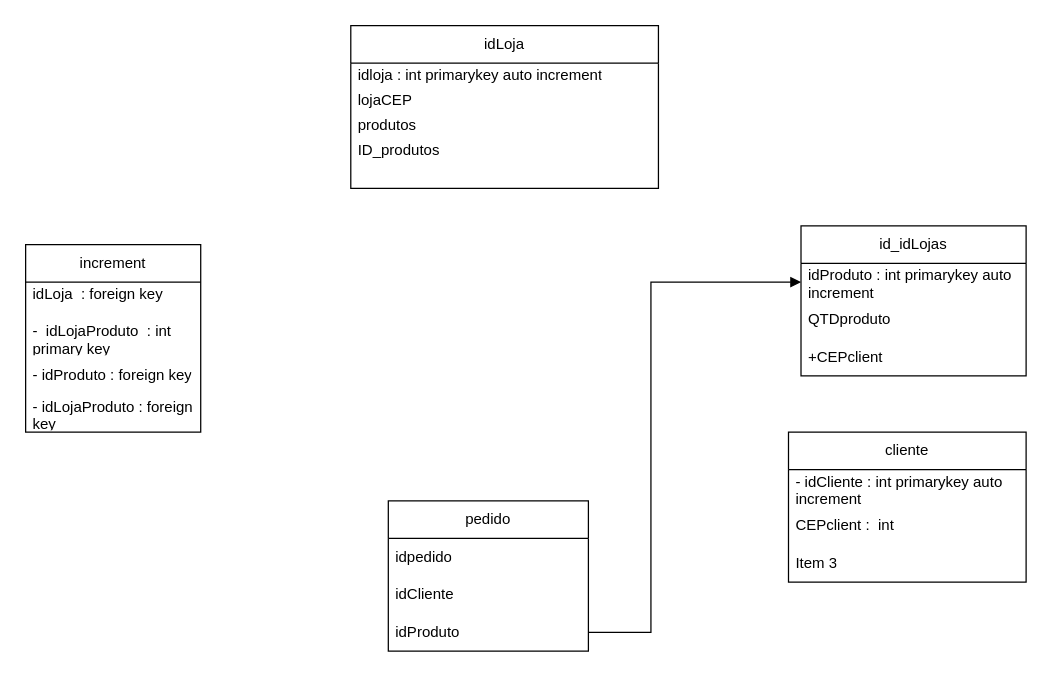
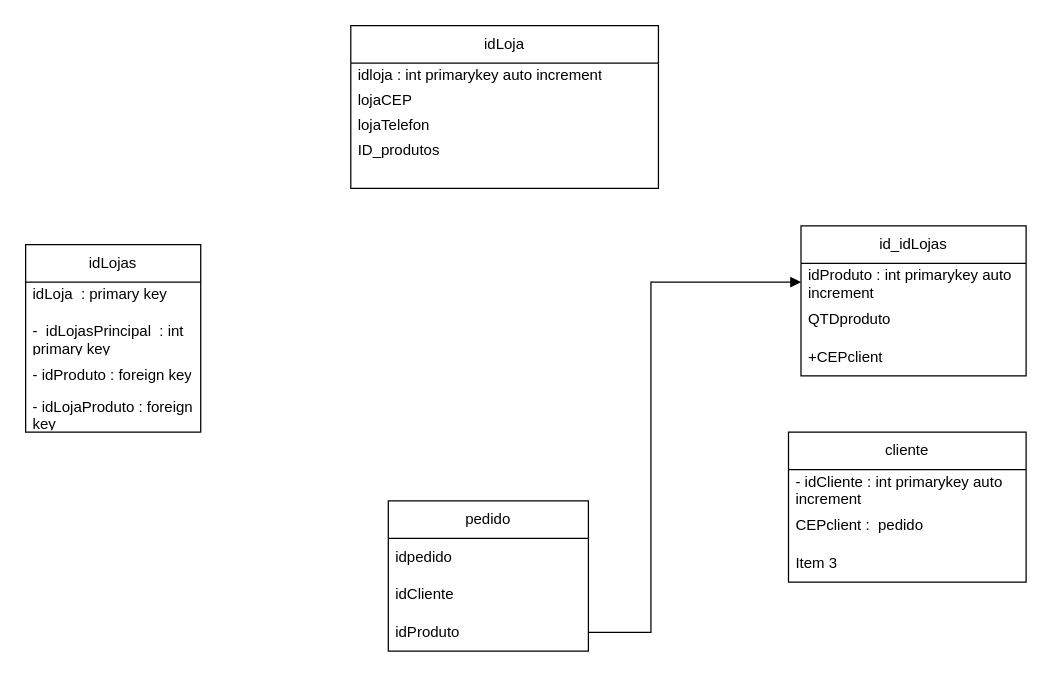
  <mxCell id="0" />
  <mxCell id="1" parent="0" />
- <mxCell id="2" value="increment" style="swimlane;fontStyle=0;childLayout=stackLayout;horizontal=1;startSize=30;horizontalStack=0;resizeParent=1;resizeParentMax=0;resizeLast=0;collapsible=1;marginBottom=0;whiteSpace=wrap;html=1;" vertex="1" parent="1"><mxGeometry x="20" y="195" width="140" height="150" as="geometry" /></mxCell>
- <mxCell id="3" value="idLoja&amp;nbsp; : foreign key&amp;nbsp;&lt;div&gt;&amp;nbsp;&lt;/div&gt;" style="text;strokeColor=none;fillColor=none;align=left;verticalAlign=middle;spacingLeft=4;spacingRight=4;overflow=hidden;points=[[0,0.5],[1,0.5]];portConstraint=eastwest;rotatable=0;whiteSpace=wrap;html=1;" vertex="1" parent="2"><mxGeometry y="30" width="140" height="30" as="geometry" /></mxCell>
- <mxCell id="4" value="-&amp;nbsp; idLojaProduto&amp;nbsp; : int primary key" style="text;strokeColor=none;fillColor=none;align=left;verticalAlign=middle;spacingLeft=4;spacingRight=4;overflow=hidden;points=[[0,0.5],[1,0.5]];portConstraint=eastwest;rotatable=0;whiteSpace=wrap;html=1;" vertex="1" parent="2"><mxGeometry y="60" width="140" height="30" as="geometry" /></mxCell>
+ <mxCell id="2" value="idLojas" style="swimlane;fontStyle=0;childLayout=stackLayout;horizontal=1;startSize=30;horizontalStack=0;resizeParent=1;resizeParentMax=0;resizeLast=0;collapsible=1;marginBottom=0;whiteSpace=wrap;html=1;" vertex="1" parent="1"><mxGeometry x="20" y="195" width="140" height="150" as="geometry" /></mxCell>
+ <mxCell id="3" value="idLoja&amp;nbsp; : primary key&amp;nbsp;&lt;div&gt;&amp;nbsp;&lt;/div&gt;" style="text;strokeColor=none;fillColor=none;align=left;verticalAlign=middle;spacingLeft=4;spacingRight=4;overflow=hidden;points=[[0,0.5],[1,0.5]];portConstraint=eastwest;rotatable=0;whiteSpace=wrap;html=1;" vertex="1" parent="2"><mxGeometry y="30" width="140" height="30" as="geometry" /></mxCell>
+ <mxCell id="4" value="-&amp;nbsp; idLojasPrincipal&amp;nbsp; : int primary key" style="text;strokeColor=none;fillColor=none;align=left;verticalAlign=middle;spacingLeft=4;spacingRight=4;overflow=hidden;points=[[0,0.5],[1,0.5]];portConstraint=eastwest;rotatable=0;whiteSpace=wrap;html=1;" vertex="1" parent="2"><mxGeometry y="60" width="140" height="30" as="geometry" /></mxCell>
  <mxCell id="5" value="&lt;div&gt;&lt;span style=&quot;background-color: initial;&quot;&gt;- idProduto :&amp;nbsp;&lt;/span&gt;&lt;span style=&quot;background-color: initial;&quot;&gt;foreign key&lt;/span&gt;&lt;br&gt;&lt;/div&gt;" style="text;strokeColor=none;fillColor=none;align=left;verticalAlign=middle;spacingLeft=4;spacingRight=4;overflow=hidden;points=[[0,0.5],[1,0.5]];portConstraint=eastwest;rotatable=0;whiteSpace=wrap;html=1;" vertex="1" parent="2"><mxGeometry y="90" width="140" height="30" as="geometry" /></mxCell>
  <mxCell id="6" value="- idLojaProduto : foreign key" style="text;strokeColor=none;fillColor=none;align=left;verticalAlign=middle;spacingLeft=4;spacingRight=4;overflow=hidden;points=[[0,0.5],[1,0.5]];portConstraint=eastwest;rotatable=0;whiteSpace=wrap;html=1;" vertex="1" parent="2"><mxGeometry y="120" width="140" height="30" as="geometry" /></mxCell>
  <mxCell id="7" value="idLoja" style="swimlane;fontStyle=0;childLayout=stackLayout;horizontal=1;startSize=30;horizontalStack=0;resizeParent=1;resizeParentMax=0;resizeLast=0;collapsible=1;marginBottom=0;whiteSpace=wrap;html=1;" vertex="1" parent="1"><mxGeometry x="280" y="20" width="246" height="130" as="geometry"><mxRectangle x="490" y="40" width="70" height="30" as="alternateBounds" /></mxGeometry></mxCell>
  <mxCell id="8" value="idloja : int primarykey auto increment" style="text;strokeColor=none;fillColor=none;align=left;verticalAlign=middle;spacingLeft=4;spacingRight=4;overflow=hidden;points=[[0,0.5],[1,0.5]];portConstraint=eastwest;rotatable=0;whiteSpace=wrap;html=1;" vertex="1" parent="7"><mxGeometry y="30" width="246" height="20" as="geometry" /></mxCell>
  <mxCell id="9" value="lojaCEP" style="text;strokeColor=none;fillColor=none;align=left;verticalAlign=middle;spacingLeft=4;spacingRight=4;overflow=hidden;points=[[0,0.5],[1,0.5]];portConstraint=eastwest;rotatable=0;whiteSpace=wrap;html=1;" vertex="1" parent="7"><mxGeometry y="50" width="246" height="20" as="geometry" /></mxCell>
- <mxCell id="10" value="produtos" style="text;strokeColor=none;fillColor=none;align=left;verticalAlign=middle;spacingLeft=4;spacingRight=4;overflow=hidden;points=[[0,0.5],[1,0.5]];portConstraint=eastwest;rotatable=0;whiteSpace=wrap;html=1;" vertex="1" parent="7"><mxGeometry y="70" width="246" height="20" as="geometry" /></mxCell>
+ <mxCell id="10" value="lojaTelefon" style="text;strokeColor=none;fillColor=none;align=left;verticalAlign=middle;spacingLeft=4;spacingRight=4;overflow=hidden;points=[[0,0.5],[1,0.5]];portConstraint=eastwest;rotatable=0;whiteSpace=wrap;html=1;" vertex="1" parent="7"><mxGeometry y="70" width="246" height="20" as="geometry" /></mxCell>
  <mxCell id="11" value="ID_produtos" style="text;strokeColor=none;fillColor=none;align=left;verticalAlign=middle;spacingLeft=4;spacingRight=4;overflow=hidden;points=[[0,0.5],[1,0.5]];portConstraint=eastwest;rotatable=0;whiteSpace=wrap;html=1;" vertex="1" parent="7"><mxGeometry y="90" width="246" height="20" as="geometry" /></mxCell>
  <mxCell id="12" style="text;strokeColor=none;fillColor=none;align=left;verticalAlign=middle;spacingLeft=4;spacingRight=4;overflow=hidden;points=[[0,0.5],[1,0.5]];portConstraint=eastwest;rotatable=0;whiteSpace=wrap;html=1;" vertex="1" parent="7"><mxGeometry y="110" width="246" height="20" as="geometry" /></mxCell>
  <mxCell id="13" value="id_idLojas" style="swimlane;fontStyle=0;childLayout=stackLayout;horizontal=1;startSize=30;horizontalStack=0;resizeParent=1;resizeParentMax=0;resizeLast=0;collapsible=1;marginBottom=0;whiteSpace=wrap;html=1;" vertex="1" parent="1"><mxGeometry x="640" y="180" width="180" height="120" as="geometry" /></mxCell>
  <mxCell id="14" value="idProduto : int primarykey auto increment" style="text;strokeColor=none;fillColor=none;align=left;verticalAlign=middle;spacingLeft=4;spacingRight=4;overflow=hidden;points=[[0,0.5],[1,0.5]];portConstraint=eastwest;rotatable=0;whiteSpace=wrap;html=1;" vertex="1" parent="13"><mxGeometry y="30" width="180" height="30" as="geometry" /></mxCell>
  <mxCell id="15" value="QTDproduto" style="text;strokeColor=none;fillColor=none;align=left;verticalAlign=middle;spacingLeft=4;spacingRight=4;overflow=hidden;points=[[0,0.5],[1,0.5]];portConstraint=eastwest;rotatable=0;whiteSpace=wrap;html=1;" vertex="1" parent="13"><mxGeometry y="60" width="180" height="30" as="geometry" /></mxCell>
  <mxCell id="16" value="+CEPclient" style="text;strokeColor=none;fillColor=none;align=left;verticalAlign=middle;spacingLeft=4;spacingRight=4;overflow=hidden;points=[[0,0.5],[1,0.5]];portConstraint=eastwest;rotatable=0;whiteSpace=wrap;html=1;" vertex="1" parent="13"><mxGeometry y="90" width="180" height="30" as="geometry" /></mxCell>
  <mxCell id="17" value="pedido" style="swimlane;fontStyle=0;childLayout=stackLayout;horizontal=1;startSize=30;horizontalStack=0;resizeParent=1;resizeParentMax=0;resizeLast=0;collapsible=1;marginBottom=0;whiteSpace=wrap;html=1;" vertex="1" parent="1"><mxGeometry x="310" y="400" width="160" height="120" as="geometry" /></mxCell>
  <mxCell id="18" value="idpedido" style="text;strokeColor=none;fillColor=none;align=left;verticalAlign=middle;spacingLeft=4;spacingRight=4;overflow=hidden;points=[[0,0.5],[1,0.5]];portConstraint=eastwest;rotatable=0;whiteSpace=wrap;html=1;" vertex="1" parent="17"><mxGeometry y="30" width="160" height="30" as="geometry" /></mxCell>
  <mxCell id="19" value="idCliente" style="text;strokeColor=none;fillColor=none;align=left;verticalAlign=middle;spacingLeft=4;spacingRight=4;overflow=hidden;points=[[0,0.5],[1,0.5]];portConstraint=eastwest;rotatable=0;whiteSpace=wrap;html=1;" vertex="1" parent="17"><mxGeometry y="60" width="160" height="30" as="geometry" /></mxCell>
  <mxCell id="20" value="idProduto" style="text;strokeColor=none;fillColor=none;align=left;verticalAlign=middle;spacingLeft=4;spacingRight=4;overflow=hidden;points=[[0,0.5],[1,0.5]];portConstraint=eastwest;rotatable=0;whiteSpace=wrap;html=1;" vertex="1" parent="17"><mxGeometry y="90" width="160" height="30" as="geometry" /></mxCell>
  <mxCell id="21" value="" style="endArrow=block;html=1;rounded=0;exitX=1;exitY=0.5;exitDx=0;exitDy=0;entryX=0;entryY=0.5;entryDx=0;entryDy=0;" edge="1" parent="1" source="20" target="14"><mxGeometry width="50" height="50" relative="1" as="geometry"><mxPoint x="610" y="420" as="sourcePoint" /><mxPoint x="660" y="370" as="targetPoint" /><Array as="points"><mxPoint x="520" y="505" /><mxPoint x="520" y="225" /></Array></mxGeometry></mxCell>
  <mxCell id="22" value="cliente" style="swimlane;fontStyle=0;childLayout=stackLayout;horizontal=1;startSize=30;horizontalStack=0;resizeParent=1;resizeParentMax=0;resizeLast=0;collapsible=1;marginBottom=0;whiteSpace=wrap;html=1;" vertex="1" parent="1"><mxGeometry x="630" y="345" width="190" height="120" as="geometry" /></mxCell>
  <mxCell id="23" value="- idCliente : int primarykey auto increment" style="text;strokeColor=none;fillColor=none;align=left;verticalAlign=middle;spacingLeft=4;spacingRight=4;overflow=hidden;points=[[0,0.5],[1,0.5]];portConstraint=eastwest;rotatable=0;whiteSpace=wrap;html=1;" vertex="1" parent="22"><mxGeometry y="30" width="190" height="30" as="geometry" /></mxCell>
- <mxCell id="24" value="CEPclient :&amp;nbsp; int&amp;nbsp;" style="text;strokeColor=none;fillColor=none;align=left;verticalAlign=middle;spacingLeft=4;spacingRight=4;overflow=hidden;points=[[0,0.5],[1,0.5]];portConstraint=eastwest;rotatable=0;whiteSpace=wrap;html=1;" vertex="1" parent="22"><mxGeometry y="60" width="190" height="30" as="geometry" /></mxCell>
+ <mxCell id="24" value="CEPclient :&amp;nbsp; pedido&amp;nbsp;" style="text;strokeColor=none;fillColor=none;align=left;verticalAlign=middle;spacingLeft=4;spacingRight=4;overflow=hidden;points=[[0,0.5],[1,0.5]];portConstraint=eastwest;rotatable=0;whiteSpace=wrap;html=1;" vertex="1" parent="22"><mxGeometry y="60" width="190" height="30" as="geometry" /></mxCell>
  <mxCell id="25" value="Item 3" style="text;strokeColor=none;fillColor=none;align=left;verticalAlign=middle;spacingLeft=4;spacingRight=4;overflow=hidden;points=[[0,0.5],[1,0.5]];portConstraint=eastwest;rotatable=0;whiteSpace=wrap;html=1;" vertex="1" parent="22"><mxGeometry y="90" width="190" height="30" as="geometry" /></mxCell>
